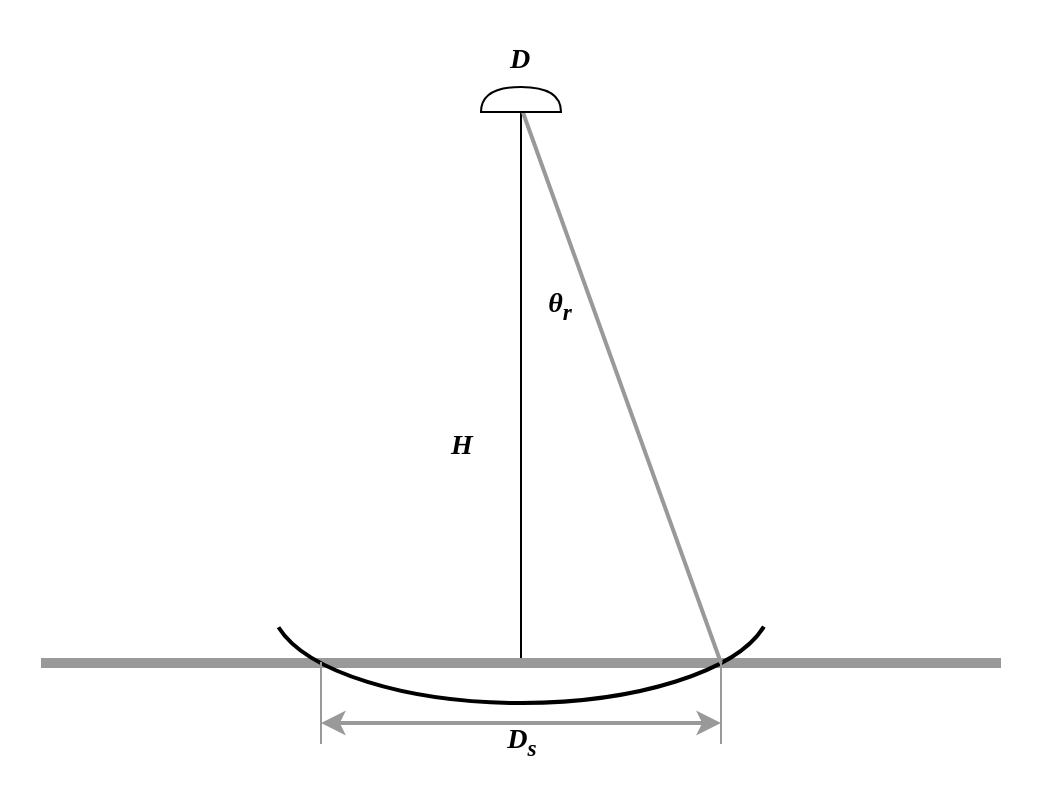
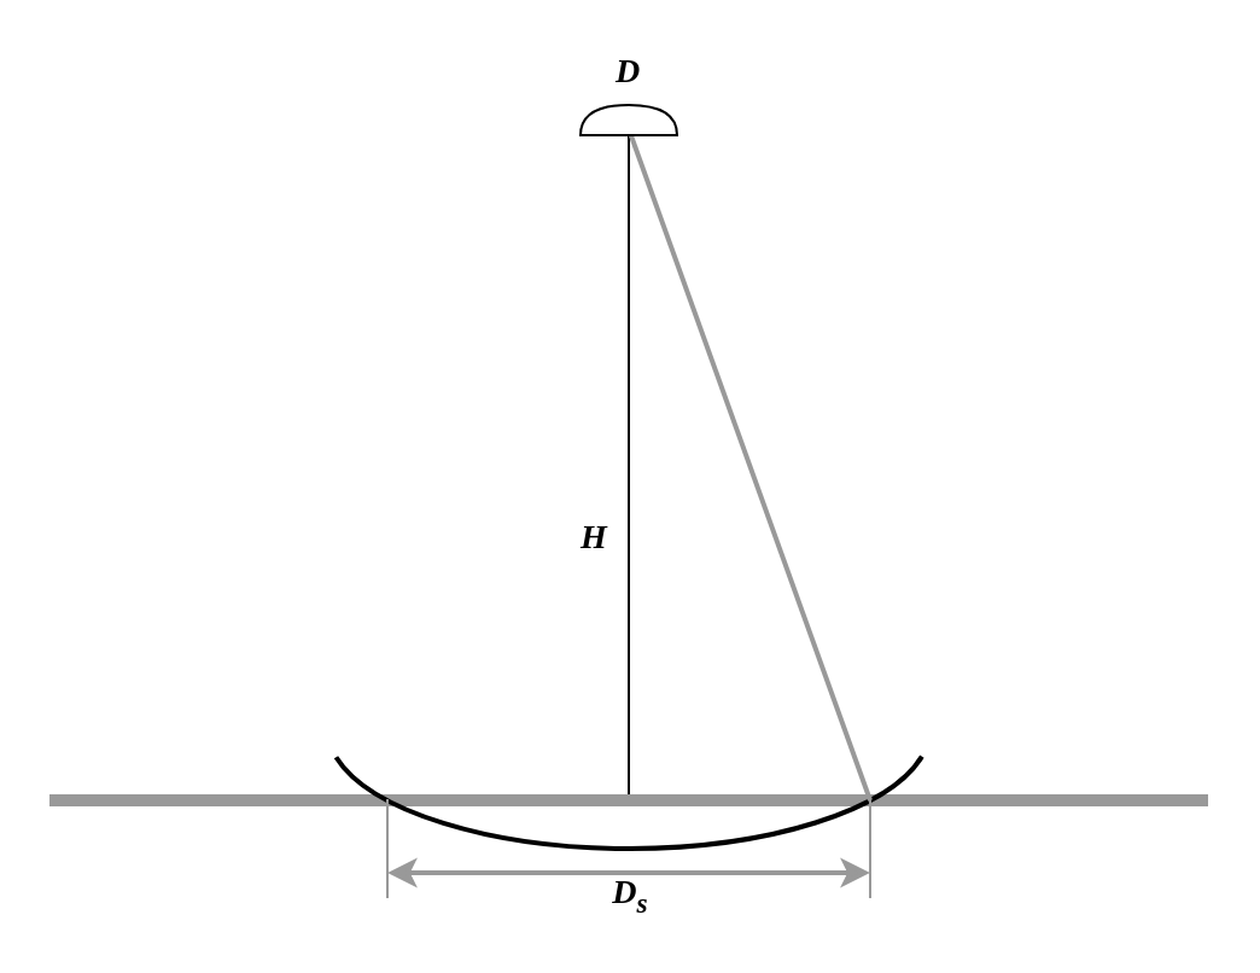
  <mxCell id="0" />
  <mxCell id="1" parent="0" />
  <mxCell id="2" value="" style="endArrow=none;html=1;strokeWidth=1;entryX=0;entryY=0.5;entryDx=0;entryDy=0;entryPerimeter=0;exitX=0.5;exitY=0;exitDx=0;exitDy=0;" parent="1" source="8" target="6" edge="1"><mxGeometry width="50" height="50" relative="1" as="geometry"><mxPoint x="260" y="383" as="sourcePoint" /><mxPoint x="300" y="113" as="targetPoint" /></mxGeometry></mxCell>
  <mxCell id="3" value="" style="endArrow=none;html=1;strokeWidth=5;strokeColor=#999999;" parent="1" edge="1"><mxGeometry width="50" height="50" relative="1" as="geometry"><mxPoint x="20" y="331" as="sourcePoint" /><mxPoint x="500" y="331" as="targetPoint" /></mxGeometry></mxCell>
  <mxCell id="4" value="" style="verticalLabelPosition=bottom;verticalAlign=top;html=1;shape=mxgraph.basic.arc;startAngle=0.288;endAngle=0.711;strokeWidth=2;" parent="1" vertex="1"><mxGeometry x="135" y="251" width="250" height="100" as="geometry" /></mxCell>
  <mxCell id="5" value="" style="endArrow=none;html=1;strokeColor=#999999;strokeWidth=2;exitX=1;exitY=0;exitDx=0;exitDy=0;" parent="1" source="8" edge="1"><mxGeometry width="50" height="50" relative="1" as="geometry"><mxPoint x="360" y="383" as="sourcePoint" /><mxPoint x="260" y="53" as="targetPoint" /></mxGeometry></mxCell>
  <mxCell id="6" value="" style="shape=or;whiteSpace=wrap;html=1;strokeWidth=1;rotation=-90;" parent="1" vertex="1"><mxGeometry x="253.75" y="29.25" width="12.5" height="40" as="geometry" /></mxCell>
  <mxCell id="7" value="D" style="text;html=1;strokeColor=none;fillColor=none;align=center;verticalAlign=middle;whiteSpace=wrap;rounded=0;fontFamily=Times New Roman;fontStyle=3;fontSize=14;" parent="1" vertex="1"><mxGeometry x="240" y="20" width="40" height="20" as="geometry" /></mxCell>
  <mxCell id="8" value="" style="shape=partialRectangle;whiteSpace=wrap;html=1;top=0;bottom=0;fillColor=none;fontFamily=Times New Roman;fontSize=14;strokeWidth=1;fontColor=#B3B3B3;strokeColor=#999999;" parent="1" vertex="1"><mxGeometry x="160" y="331" width="200" height="40" as="geometry" /></mxCell>
  <mxCell id="9" value="" style="endArrow=classic;startArrow=classic;html=1;fontFamily=Times New Roman;fontSize=14;fontColor=#B3B3B3;strokeColor=#999999;strokeWidth=2;entryX=1;entryY=0.75;entryDx=0;entryDy=0;exitX=0;exitY=0.75;exitDx=0;exitDy=0;" parent="1" source="8" target="8" edge="1"><mxGeometry width="50" height="50" relative="1" as="geometry"><mxPoint x="220" y="451" as="sourcePoint" /><mxPoint x="270" y="401" as="targetPoint" /></mxGeometry></mxCell>
  <mxCell id="10" value="D&lt;sub&gt;s&lt;/sub&gt;" style="text;html=1;strokeColor=none;fillColor=none;align=center;verticalAlign=middle;whiteSpace=wrap;rounded=0;fontFamily=Times New Roman;fontStyle=3;fontSize=14;" parent="1" vertex="1"><mxGeometry x="241" y="361" width="40" height="20" as="geometry" /></mxCell>
- <mxCell id="11" value="H" style="text;html=1;strokeColor=none;fillColor=none;align=center;verticalAlign=middle;whiteSpace=wrap;rounded=0;fontFamily=Times New Roman;fontStyle=3;fontSize=14;" parent="1" vertex="1"><mxGeometry x="211.25" y="213" width="40" height="20" as="geometry" /></mxCell>
- <mxCell id="12" value="θ&lt;sub&gt;r&lt;/sub&gt;" style="text;html=1;strokeColor=none;fillColor=none;align=center;verticalAlign=middle;whiteSpace=wrap;rounded=0;fontFamily=Times New Roman;fontStyle=3;fontSize=14;" parent="1" vertex="1"><mxGeometry x="260" y="143" width="40" height="20" as="geometry" /></mxCell>
+ <mxCell id="11" value="H" style="text;html=1;strokeColor=none;fillColor=none;align=center;verticalAlign=middle;whiteSpace=wrap;rounded=0;fontFamily=Times New Roman;fontStyle=3;fontSize=14;" parent="1" vertex="1"><mxGeometry x="226.25" y="213" width="40" height="20" as="geometry" /></mxCell>
